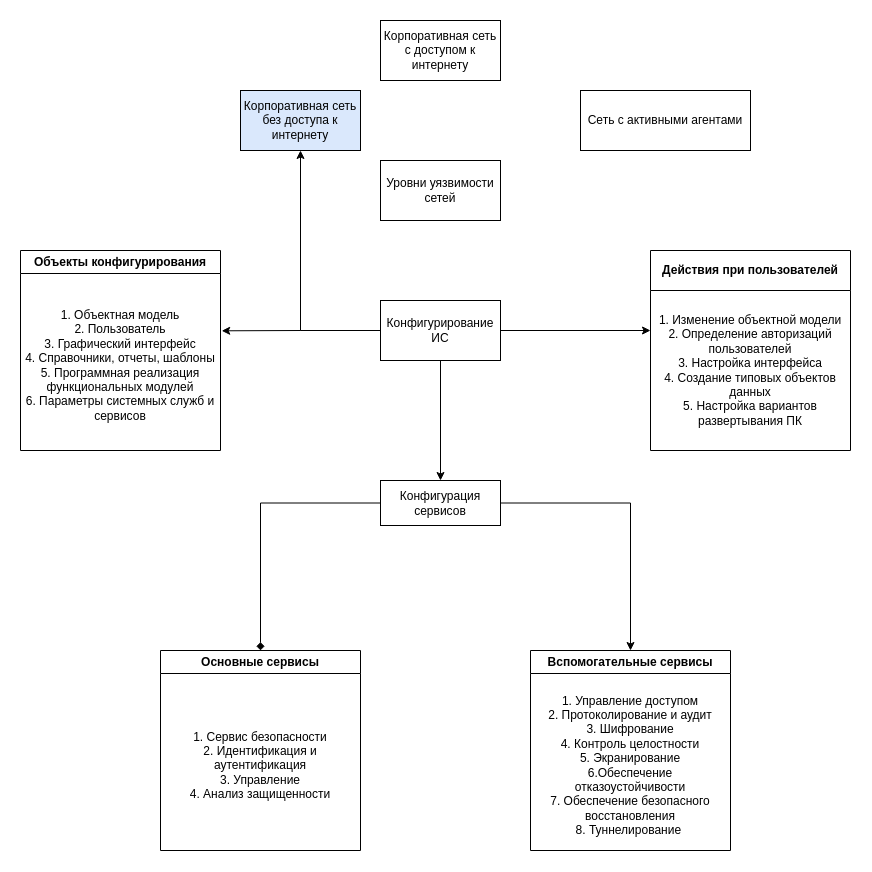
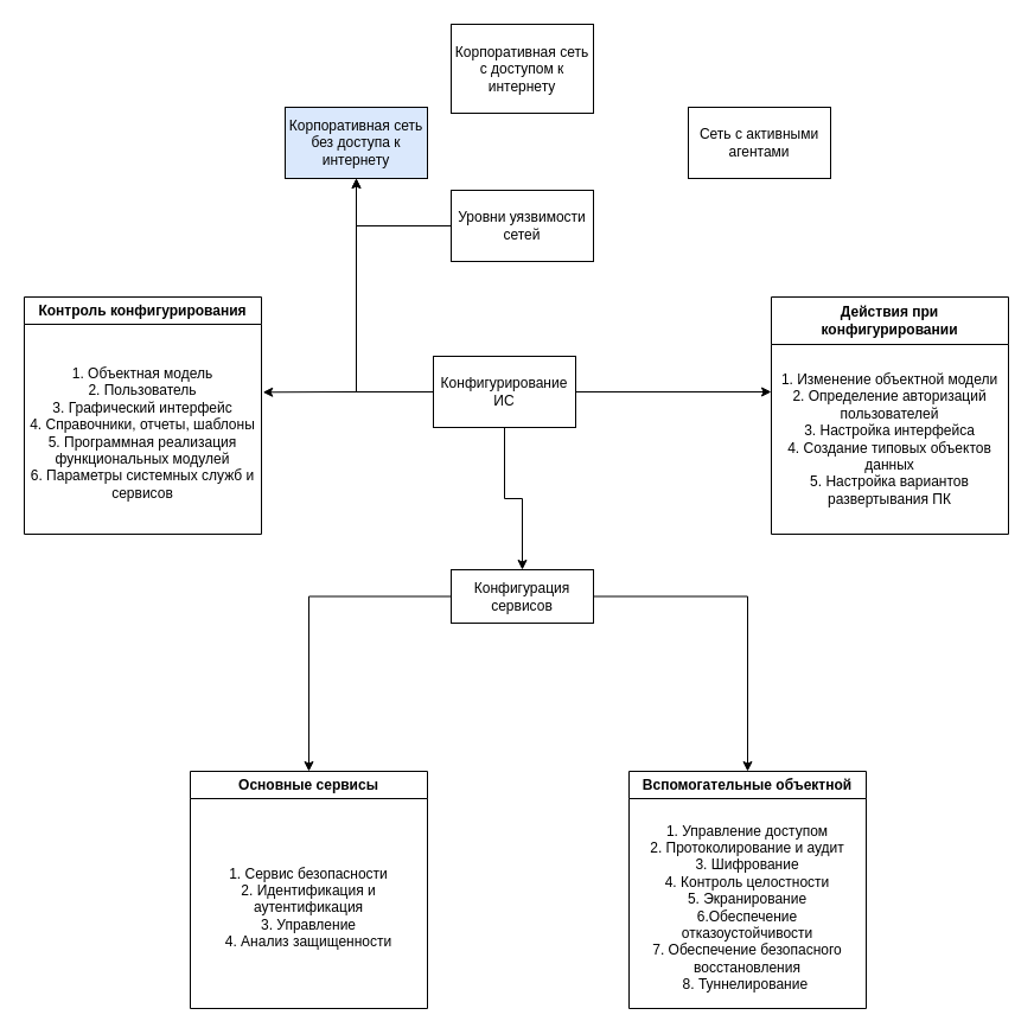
  <mxCell id="0" />
  <mxCell id="1" parent="0" />
  <mxCell id="2" value="" style="edgeStyle=orthogonalEdgeStyle;rounded=0;orthogonalLoop=1;jettySize=auto;html=1;entryX=0;entryY=0.25;entryDx=0;entryDy=0;" edge="1" parent="1" source="6" target="8"><mxGeometry relative="1" as="geometry"><mxPoint x="580" y="330" as="targetPoint" /></mxGeometry></mxCell>
  <mxCell id="3" style="edgeStyle=orthogonalEdgeStyle;rounded=0;orthogonalLoop=1;jettySize=auto;html=1;entryX=1.006;entryY=0.296;entryDx=0;entryDy=0;entryPerimeter=0;" edge="1" parent="1" source="6" target="10"><mxGeometry relative="1" as="geometry" /></mxCell>
  <mxCell id="4" value="" style="edgeStyle=orthogonalEdgeStyle;rounded=0;orthogonalLoop=1;jettySize=auto;html=1;" edge="1" parent="1" source="6" target="13"><mxGeometry relative="1" as="geometry" /></mxCell>
  <mxCell id="5" value="" style="edgeStyle=orthogonalEdgeStyle;rounded=0;orthogonalLoop=1;jettySize=auto;html=1;" edge="1" parent="1" source="6" target="20"><mxGeometry relative="1" as="geometry" /></mxCell>
- <mxCell id="6" value="Конфигурирование ИС" style="rounded=0;whiteSpace=wrap;html=1;" vertex="1" parent="1"><mxGeometry x="380" y="300" width="120" height="60" as="geometry" /></mxCell>
- <mxCell id="7" value="Действия при пользователей" style="swimlane;whiteSpace=wrap;html=1;startSize=40;" vertex="1" parent="1"><mxGeometry x="650" y="250" width="200" height="200" as="geometry" /></mxCell>
+ <mxCell id="6" value="Конфигурирование ИС" style="rounded=0;whiteSpace=wrap;html=1;" vertex="1" parent="1"><mxGeometry x="365" y="300" width="120" height="60" as="geometry" /></mxCell>
+ <mxCell id="7" value="Действия при конфигурировании" style="swimlane;whiteSpace=wrap;html=1;startSize=40;" vertex="1" parent="1"><mxGeometry x="650" y="250" width="200" height="200" as="geometry" /></mxCell>
  <mxCell id="8" value="1. Изменение объектной модели&lt;div&gt;2. Определение авторизаций пользователей&lt;/div&gt;&lt;div&gt;3. Настройка интерфейса&lt;/div&gt;&lt;div&gt;4. Создание типовых объектов данных&lt;/div&gt;&lt;div&gt;5. Настройка вариантов развертывания ПК&lt;/div&gt;" style="text;html=1;align=center;verticalAlign=middle;whiteSpace=wrap;rounded=0;" vertex="1" parent="7"><mxGeometry y="40" width="200" height="160" as="geometry" /></mxCell>
- <mxCell id="9" value="Объекты конфигурирования" style="swimlane;whiteSpace=wrap;html=1;" vertex="1" parent="1"><mxGeometry x="20" y="250" width="200" height="200" as="geometry" /></mxCell>
+ <mxCell id="9" value="Контроль конфигурирования" style="swimlane;whiteSpace=wrap;html=1;" vertex="1" parent="1"><mxGeometry x="20" y="250" width="200" height="200" as="geometry" /></mxCell>
  <mxCell id="10" value="1. Объектная модель&lt;div&gt;2. Пользователь&lt;/div&gt;&lt;div&gt;3. Графический интерфейс&lt;/div&gt;&lt;div&gt;4. Справочники, отчеты, шаблоны&lt;/div&gt;&lt;div&gt;5. Программная реализация функциональных модулей&lt;/div&gt;&lt;div&gt;6. Параметры системных служб и сервисов&lt;/div&gt;" style="text;html=1;align=center;verticalAlign=middle;whiteSpace=wrap;rounded=0;" vertex="1" parent="9"><mxGeometry y="30" width="200" height="170" as="geometry" /></mxCell>
- <mxCell id="11" value="" style="edgeStyle=orthogonalEdgeStyle;rounded=0;orthogonalLoop=1;jettySize=auto;html=1;entryX=0.5;entryY=0;entryDx=0;entryDy=0;endArrow=diamond;" edge="1" parent="1" source="13" target="14"><mxGeometry relative="1" as="geometry"><mxPoint x="440" y="620" as="targetPoint" /></mxGeometry></mxCell>
+ <mxCell id="11" value="" style="edgeStyle=orthogonalEdgeStyle;rounded=0;orthogonalLoop=1;jettySize=auto;html=1;entryX=0.5;entryY=0;entryDx=0;entryDy=0;" edge="1" parent="1" source="13" target="14"><mxGeometry relative="1" as="geometry"><mxPoint x="440" y="620" as="targetPoint" /></mxGeometry></mxCell>
  <mxCell id="12" style="edgeStyle=orthogonalEdgeStyle;rounded=0;orthogonalLoop=1;jettySize=auto;html=1;exitX=1;exitY=0.5;exitDx=0;exitDy=0;entryX=0.5;entryY=0;entryDx=0;entryDy=0;" edge="1" parent="1" source="13" target="16"><mxGeometry relative="1" as="geometry" /></mxCell>
  <mxCell id="13" value="Конфигурация сервисов" style="rounded=0;whiteSpace=wrap;html=1;" vertex="1" parent="1"><mxGeometry x="380" y="480" width="120" height="45" as="geometry" /></mxCell>
  <mxCell id="14" value="Основные сервисы" style="swimlane;whiteSpace=wrap;html=1;" vertex="1" parent="1"><mxGeometry x="160" y="650" width="200" height="200" as="geometry" /></mxCell>
  <mxCell id="15" value="1. Сервис безопасности&lt;div&gt;2. Идентификация и аутентификация&lt;/div&gt;&lt;div&gt;3. Управление&lt;/div&gt;&lt;div&gt;4. Анализ защищенности&lt;/div&gt;" style="text;html=1;align=center;verticalAlign=middle;whiteSpace=wrap;rounded=0;" vertex="1" parent="14"><mxGeometry y="30" width="200" height="170" as="geometry" /></mxCell>
- <mxCell id="16" value="Вспомогательные сервисы" style="swimlane;whiteSpace=wrap;html=1;" vertex="1" parent="1"><mxGeometry x="530" y="650" width="200" height="200" as="geometry" /></mxCell>
+ <mxCell id="16" value="Вспомогательные объектной" style="swimlane;whiteSpace=wrap;html=1;" vertex="1" parent="1"><mxGeometry x="530" y="650" width="200" height="200" as="geometry" /></mxCell>
  <mxCell id="17" value="1. Управление доступом&lt;div&gt;2. Протоколирование и аудит&lt;/div&gt;&lt;div&gt;3. Шифрование&lt;/div&gt;&lt;div&gt;4. Контроль целостности&lt;/div&gt;&lt;div&gt;5. Экранирование&lt;/div&gt;&lt;div&gt;6.Обеспечение отказоустойчивости&lt;/div&gt;&lt;div&gt;7. Обеспечение безопасного восстановления&lt;/div&gt;&lt;div&gt;8. Туннелирование&amp;nbsp;&lt;/div&gt;" style="text;html=1;align=center;verticalAlign=middle;whiteSpace=wrap;rounded=0;" vertex="1" parent="16"><mxGeometry y="30" width="200" height="170" as="geometry" /></mxCell>
+ <mxCell id="18" value="" style="edgeStyle=orthogonalEdgeStyle;rounded=0;orthogonalLoop=1;jettySize=auto;html=1;" edge="1" parent="1" source="19" target="20"><mxGeometry relative="1" as="geometry" /></mxCell>
  <mxCell id="19" value="Уровни уязвимости сетей" style="rounded=0;whiteSpace=wrap;html=1;" vertex="1" parent="1"><mxGeometry x="380" y="160" width="120" height="60" as="geometry" /></mxCell>
  <mxCell id="20" value="Корпоративная сеть без доступа к интернету" style="rounded=0;whiteSpace=wrap;html=1;fillColor=#dae8fc;" vertex="1" parent="1"><mxGeometry x="240" y="90" width="120" height="60" as="geometry" /></mxCell>
- <mxCell id="21" value="Корпоративная сеть с доступом к интернету" style="rounded=0;whiteSpace=wrap;html=1;" vertex="1" parent="1"><mxGeometry x="380" y="20" width="120" height="60" as="geometry" /></mxCell>
- <mxCell id="22" value="Сеть с активными агентами" style="rounded=0;whiteSpace=wrap;html=1;" vertex="1" parent="1"><mxGeometry x="580" y="90" width="170" height="60" as="geometry" /></mxCell>
+ <mxCell id="21" value="Корпоративная сеть с доступом к интернету" style="rounded=0;whiteSpace=wrap;html=1;" vertex="1" parent="1"><mxGeometry x="380" y="20" width="120" height="75" as="geometry" /></mxCell>
+ <mxCell id="22" value="Сеть с активными агентами" style="rounded=0;whiteSpace=wrap;html=1;" vertex="1" parent="1"><mxGeometry x="580" y="90" width="120" height="60" as="geometry" /></mxCell>
